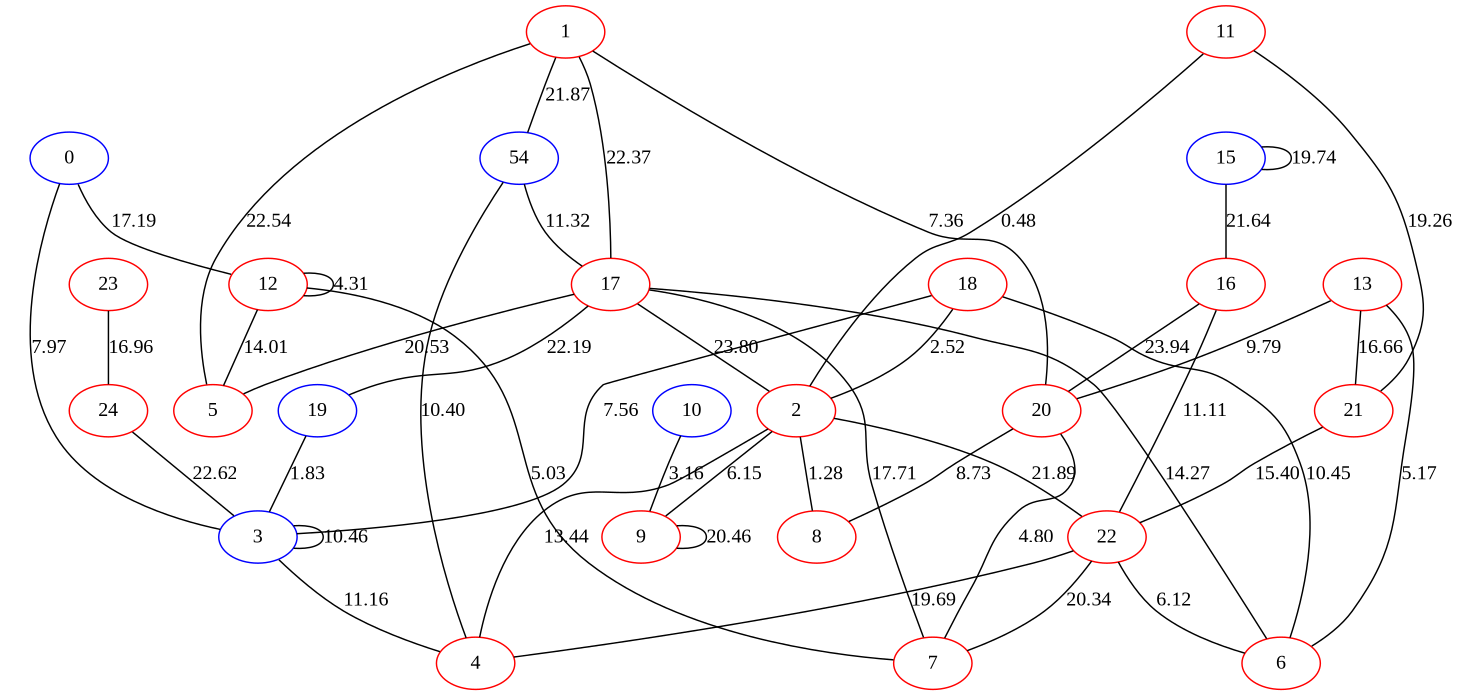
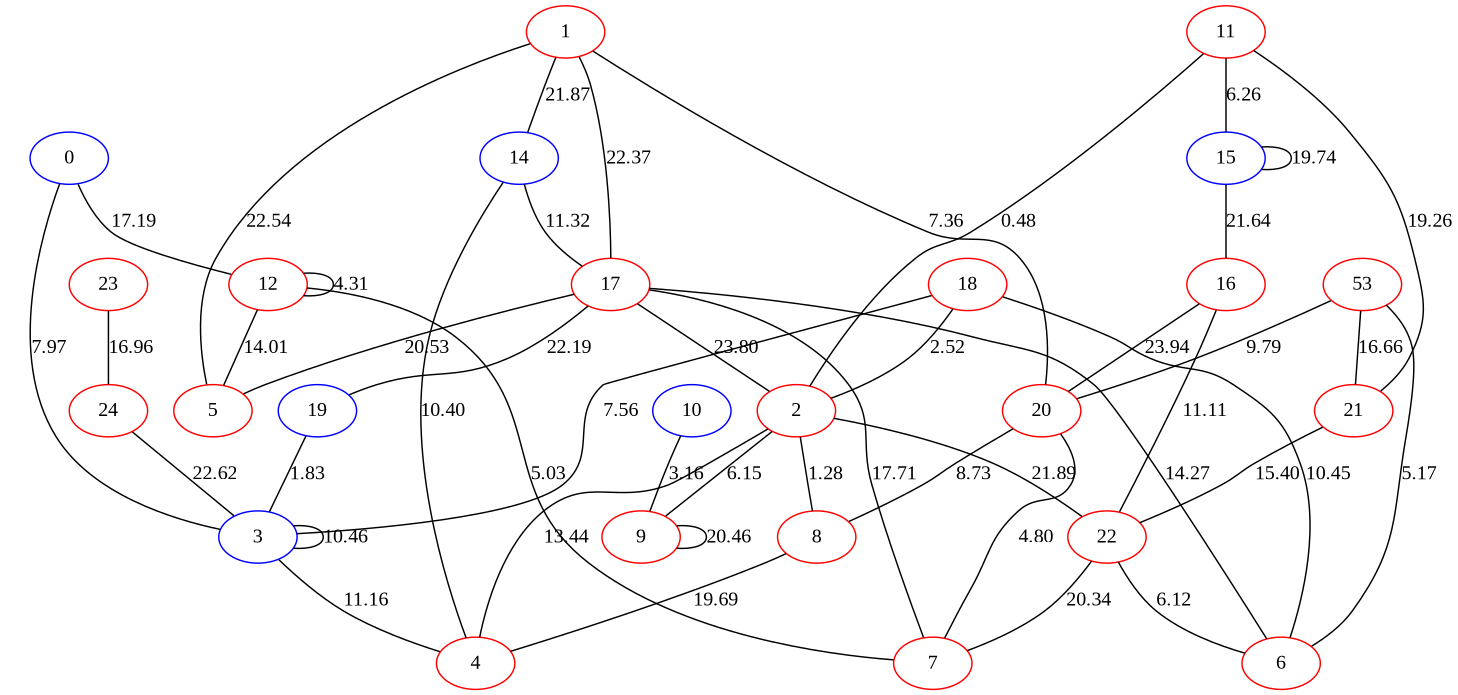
  graph {
    fontname="Liberation Serif"
    node [color=red fontname="Liberation Serif"]
    edge [fontname="Liberation Serif"]
    22
    4
    6
    7
    23
    24
    3 [color=blue]
    10 [color=blue]
    9
    15 [color=blue]
    11
    2
    21
    16
    18
    8
    12
    5
-   13
+   13 [label=53]
    20
-   14 [color=blue label=54]
+   14 [color=blue]
    17
    19 [color=blue]
    0 [color=blue]
    1
-   22 -- 4 [label=19.69]
+   8 -- 4 [label=19.69]
    22 -- 6 [label=6.12]
    22 -- 7 [label=20.34]
    23 -- 24 [label=16.96]
    24 -- 3 [label=22.62]
    3 -- 4 [label=11.16]
    3 -- 3 [label=10.46]
    10 -- 9 [label=3.16]
    9 -- 9 [label=20.46]
    15 -- 15 [label=19.74]
    15 -- 16 [label=21.64]
+   11 -- 15 [label=6.26]
    11 -- 2 [label=0.48]
    11 -- 21 [label=19.26]
    2 -- 22 [label=21.89]
    2 -- 4 [label=13.44]
    2 -- 9 [label=6.15]
    2 -- 8 [label=1.28]
    21 -- 22 [label=15.40]
    16 -- 22 [label=11.11]
    16 -- 20 [label=23.94]
    18 -- 6 [label=10.45]
    18 -- 3 [label=7.56]
    18 -- 2 [label=2.52]
    12 -- 7 [label=5.03]
    12 -- 12 [label=4.31]
    12 -- 5 [label=14.01]
    13 -- 6 [label=5.17]
    13 -- 21 [label=16.66]
    13 -- 20 [label=9.79]
    20 -- 7 [label=4.80]
    20 -- 8 [label=8.73]
    14 -- 4 [label=10.40]
    14 -- 17 [label=11.32]
    17 -- 6 [label=14.27]
    17 -- 7 [label=17.71]
    17 -- 2 [label=23.80]
    17 -- 5 [label=20.53]
    17 -- 19 [label=22.19]
    19 -- 3 [label=1.83]
    0 -- 3 [label=7.97]
    0 -- 12 [label=17.19]
    1 -- 5 [label=22.54]
    1 -- 20 [label=7.36]
    1 -- 14 [label=21.87]
    1 -- 17 [label=22.37]
  }
